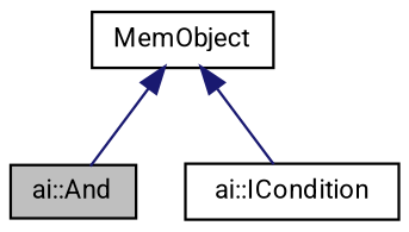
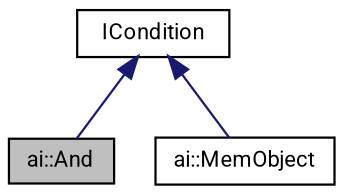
  digraph {
    fontname=Roboto
    node [color=black fillcolor=white fontname=Roboto fontsize=10 shape=record style=filled]
    edge [color=midnightblue dir=back fontname=Roboto fontsize=10 labelfontname=Helvetica labelfontsize=10 style=solid]
    n1 [fillcolor=grey75 fontcolor=black height=0.2 label="ai::And" width=0.4]
-   n2 [height=0.2 label="ai::ICondition" width=0.4]
-   n3 [height=0.2 label=MemObject width=0.4]
+   n2 [height=0.2 label="ai::MemObject" width=0.4]
+   n3 [height=0.2 label=ICondition width=0.4]
    n3 -> n1
    n3 -> n2
  }
